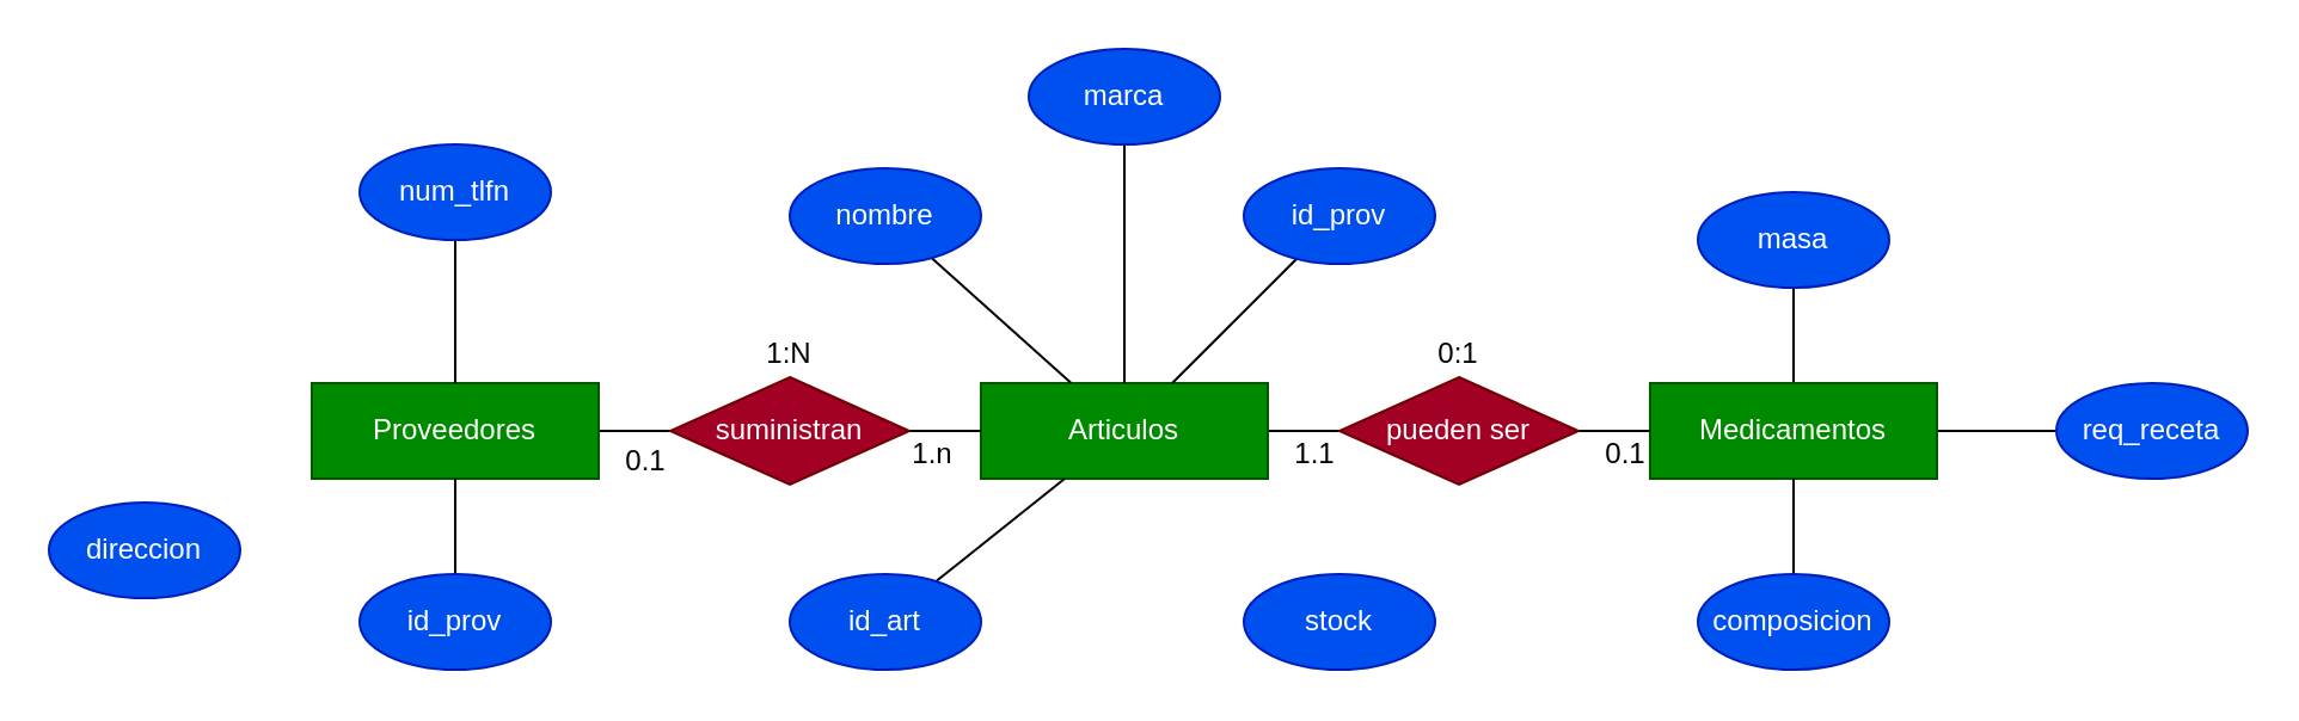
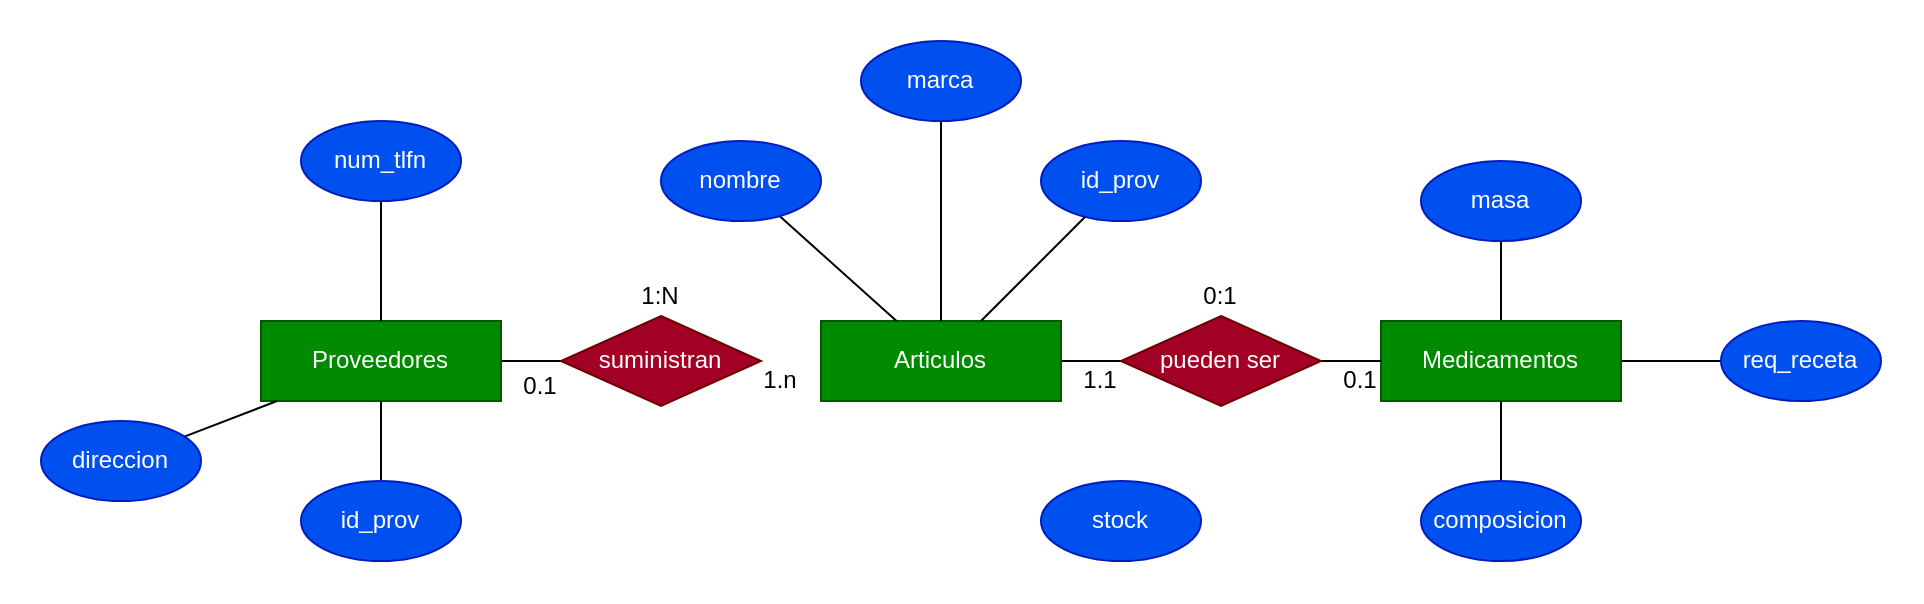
  <mxCell id="0" />
  <mxCell id="1" parent="0" />
  <mxCell id="2" style="edgeStyle=orthogonalEdgeStyle;rounded=0;orthogonalLoop=1;jettySize=auto;html=1;endArrow=none;endFill=0;" parent="1" source="3" target="10" edge="1"><mxGeometry relative="1" as="geometry" /></mxCell>
  <mxCell id="3" value="Proveedores" style="rounded=0;whiteSpace=wrap;html=1;fillColor=#008a00;fontColor=#ffffff;strokeColor=#005700;" parent="1" vertex="1"><mxGeometry x="130" y="160" width="120" height="40" as="geometry" /></mxCell>
  <mxCell id="4" style="edgeStyle=orthogonalEdgeStyle;rounded=0;orthogonalLoop=1;jettySize=auto;html=1;endArrow=none;endFill=0;" parent="1" source="5" target="12" edge="1"><mxGeometry relative="1" as="geometry" /></mxCell>
  <mxCell id="5" value="Articulos" style="rounded=0;whiteSpace=wrap;html=1;fillColor=#008a00;fontColor=#ffffff;strokeColor=#005700;" parent="1" vertex="1"><mxGeometry x="410" y="160" width="120" height="40" as="geometry" /></mxCell>
  <mxCell id="6" style="rounded=0;orthogonalLoop=1;jettySize=auto;html=1;endArrow=none;endFill=0;" parent="1" source="8" target="28" edge="1"><mxGeometry relative="1" as="geometry" /></mxCell>
  <mxCell id="7" style="edgeStyle=none;rounded=0;orthogonalLoop=1;jettySize=auto;html=1;endArrow=none;endFill=0;" parent="1" source="8" target="29" edge="1"><mxGeometry relative="1" as="geometry" /></mxCell>
  <mxCell id="8" value="Medicamentos" style="rounded=0;whiteSpace=wrap;html=1;fillColor=#008a00;fontColor=#ffffff;strokeColor=#005700;" parent="1" vertex="1"><mxGeometry x="690" y="160" width="120" height="40" as="geometry" /></mxCell>
- <mxCell id="9" style="edgeStyle=orthogonalEdgeStyle;rounded=0;orthogonalLoop=1;jettySize=auto;html=1;endArrow=none;endFill=0;" parent="1" source="10" target="5" edge="1"><mxGeometry relative="1" as="geometry" /></mxCell>
  <mxCell id="10" value="suministran" style="rhombus;whiteSpace=wrap;html=1;fillColor=#a20025;fontColor=#ffffff;strokeColor=#6F0000;" parent="1" vertex="1"><mxGeometry x="280" y="157.5" width="100" height="45" as="geometry" /></mxCell>
  <mxCell id="11" style="edgeStyle=orthogonalEdgeStyle;rounded=0;orthogonalLoop=1;jettySize=auto;html=1;endArrow=none;endFill=0;" parent="1" source="12" target="8" edge="1"><mxGeometry relative="1" as="geometry" /></mxCell>
  <mxCell id="12" value="pueden ser" style="rhombus;whiteSpace=wrap;html=1;fillColor=#a20025;fontColor=#ffffff;strokeColor=#6F0000;" parent="1" vertex="1"><mxGeometry x="560" y="157.5" width="100" height="45" as="geometry" /></mxCell>
  <mxCell id="13" style="edgeStyle=none;rounded=0;orthogonalLoop=1;jettySize=auto;html=1;endArrow=none;endFill=0;" parent="1" source="14" target="3" edge="1"><mxGeometry relative="1" as="geometry" /></mxCell>
  <mxCell id="14" value="num_tlfn" style="ellipse;whiteSpace=wrap;html=1;fillColor=#0050ef;fontColor=#ffffff;strokeColor=#001DBC;" parent="1" vertex="1"><mxGeometry x="150" y="60" width="80" height="40" as="geometry" /></mxCell>
+ <mxCell id="15" style="edgeStyle=none;rounded=0;orthogonalLoop=1;jettySize=auto;html=1;endArrow=none;endFill=0;" parent="1" source="16" target="3" edge="1"><mxGeometry relative="1" as="geometry" /></mxCell>
  <mxCell id="16" value="direccion" style="ellipse;whiteSpace=wrap;html=1;fillColor=#0050ef;fontColor=#ffffff;strokeColor=#001DBC;" parent="1" vertex="1"><mxGeometry x="20" y="210" width="80" height="40" as="geometry" /></mxCell>
  <mxCell id="17" style="edgeStyle=none;rounded=0;orthogonalLoop=1;jettySize=auto;html=1;endArrow=none;endFill=0;" parent="1" source="18" target="3" edge="1"><mxGeometry relative="1" as="geometry" /></mxCell>
  <mxCell id="18" value="id_prov" style="ellipse;whiteSpace=wrap;html=1;fillColor=#0050ef;fontColor=#ffffff;strokeColor=#001DBC;" parent="1" vertex="1"><mxGeometry x="150" y="240" width="80" height="40" as="geometry" /></mxCell>
  <mxCell id="19" style="edgeStyle=none;rounded=0;orthogonalLoop=1;jettySize=auto;html=1;endArrow=none;endFill=0;" parent="1" source="20" target="5" edge="1"><mxGeometry relative="1" as="geometry" /></mxCell>
  <mxCell id="20" value="nombre" style="ellipse;whiteSpace=wrap;html=1;fillColor=#0050ef;fontColor=#ffffff;strokeColor=#001DBC;" parent="1" vertex="1"><mxGeometry x="330" y="70" width="80" height="40" as="geometry" /></mxCell>
  <mxCell id="21" style="edgeStyle=none;rounded=0;orthogonalLoop=1;jettySize=auto;html=1;endArrow=none;endFill=0;" parent="1" source="22" target="5" edge="1"><mxGeometry relative="1" as="geometry" /></mxCell>
  <mxCell id="22" value="marca" style="ellipse;whiteSpace=wrap;html=1;fillColor=#0050ef;fontColor=#ffffff;strokeColor=#001DBC;" parent="1" vertex="1"><mxGeometry x="430" y="20" width="80" height="40" as="geometry" /></mxCell>
- <mxCell id="23" style="edgeStyle=none;rounded=0;orthogonalLoop=1;jettySize=auto;html=1;endArrow=none;endFill=0;" parent="1" source="24" target="5" edge="1"><mxGeometry relative="1" as="geometry" /></mxCell>
- <mxCell id="24" value="id_art" style="ellipse;whiteSpace=wrap;html=1;fillColor=#0050ef;fontColor=#ffffff;strokeColor=#001DBC;" parent="1" vertex="1"><mxGeometry x="330" y="240" width="80" height="40" as="geometry" /></mxCell>
  <mxCell id="25" style="edgeStyle=none;rounded=0;orthogonalLoop=1;jettySize=auto;html=1;endArrow=none;endFill=0;" parent="1" source="26" target="5" edge="1"><mxGeometry relative="1" as="geometry" /></mxCell>
  <mxCell id="26" value="id_prov" style="ellipse;whiteSpace=wrap;html=1;fillColor=#0050ef;fontColor=#ffffff;strokeColor=#001DBC;" parent="1" vertex="1"><mxGeometry x="520" y="70" width="80" height="40" as="geometry" /></mxCell>
  <mxCell id="27" value="stock" style="ellipse;whiteSpace=wrap;html=1;fillColor=#0050ef;fontColor=#ffffff;strokeColor=#001DBC;" parent="1" vertex="1"><mxGeometry x="520" y="240" width="80" height="40" as="geometry" /></mxCell>
  <mxCell id="28" value="masa" style="ellipse;whiteSpace=wrap;html=1;fillColor=#0050ef;fontColor=#ffffff;strokeColor=#001DBC;" parent="1" vertex="1"><mxGeometry x="710" y="80" width="80" height="40" as="geometry" /></mxCell>
  <mxCell id="29" value="req_receta" style="ellipse;whiteSpace=wrap;html=1;fillColor=#0050ef;fontColor=#ffffff;strokeColor=#001DBC;" parent="1" vertex="1"><mxGeometry x="860" y="160" width="80" height="40" as="geometry" /></mxCell>
  <mxCell id="30" style="edgeStyle=none;rounded=0;orthogonalLoop=1;jettySize=auto;html=1;endArrow=none;endFill=0;" parent="1" source="31" target="8" edge="1"><mxGeometry relative="1" as="geometry" /></mxCell>
  <mxCell id="31" value="composicion" style="ellipse;whiteSpace=wrap;html=1;fillColor=#0050ef;fontColor=#ffffff;strokeColor=#001DBC;" parent="1" vertex="1"><mxGeometry x="710" y="240" width="80" height="40" as="geometry" /></mxCell>
  <mxCell id="32" value="0.1" style="text;html=1;strokeColor=none;fillColor=none;align=center;verticalAlign=middle;whiteSpace=wrap;rounded=0;" parent="1" vertex="1"><mxGeometry x="250" y="182.5" width="40" height="20" as="geometry" /></mxCell>
  <mxCell id="33" value="1.n" style="text;html=1;strokeColor=none;fillColor=none;align=center;verticalAlign=middle;whiteSpace=wrap;rounded=0;" parent="1" vertex="1"><mxGeometry x="370" y="180" width="40" height="20" as="geometry" /></mxCell>
  <mxCell id="34" value="1:N" style="text;html=1;strokeColor=none;fillColor=none;align=center;verticalAlign=middle;whiteSpace=wrap;rounded=0;" parent="1" vertex="1"><mxGeometry x="310" y="137.5" width="40" height="20" as="geometry" /></mxCell>
  <mxCell id="35" value="0.1" style="text;html=1;strokeColor=none;fillColor=none;align=center;verticalAlign=middle;whiteSpace=wrap;rounded=0;" parent="1" vertex="1"><mxGeometry x="660" y="180" width="40" height="20" as="geometry" /></mxCell>
  <mxCell id="36" value="1.1" style="text;html=1;strokeColor=none;fillColor=none;align=center;verticalAlign=middle;whiteSpace=wrap;rounded=0;" parent="1" vertex="1"><mxGeometry x="530" y="180" width="40" height="20" as="geometry" /></mxCell>
  <mxCell id="37" value="0:1" style="text;html=1;strokeColor=none;fillColor=none;align=center;verticalAlign=middle;whiteSpace=wrap;rounded=0;" parent="1" vertex="1"><mxGeometry x="590" y="137.5" width="40" height="20" as="geometry" /></mxCell>
